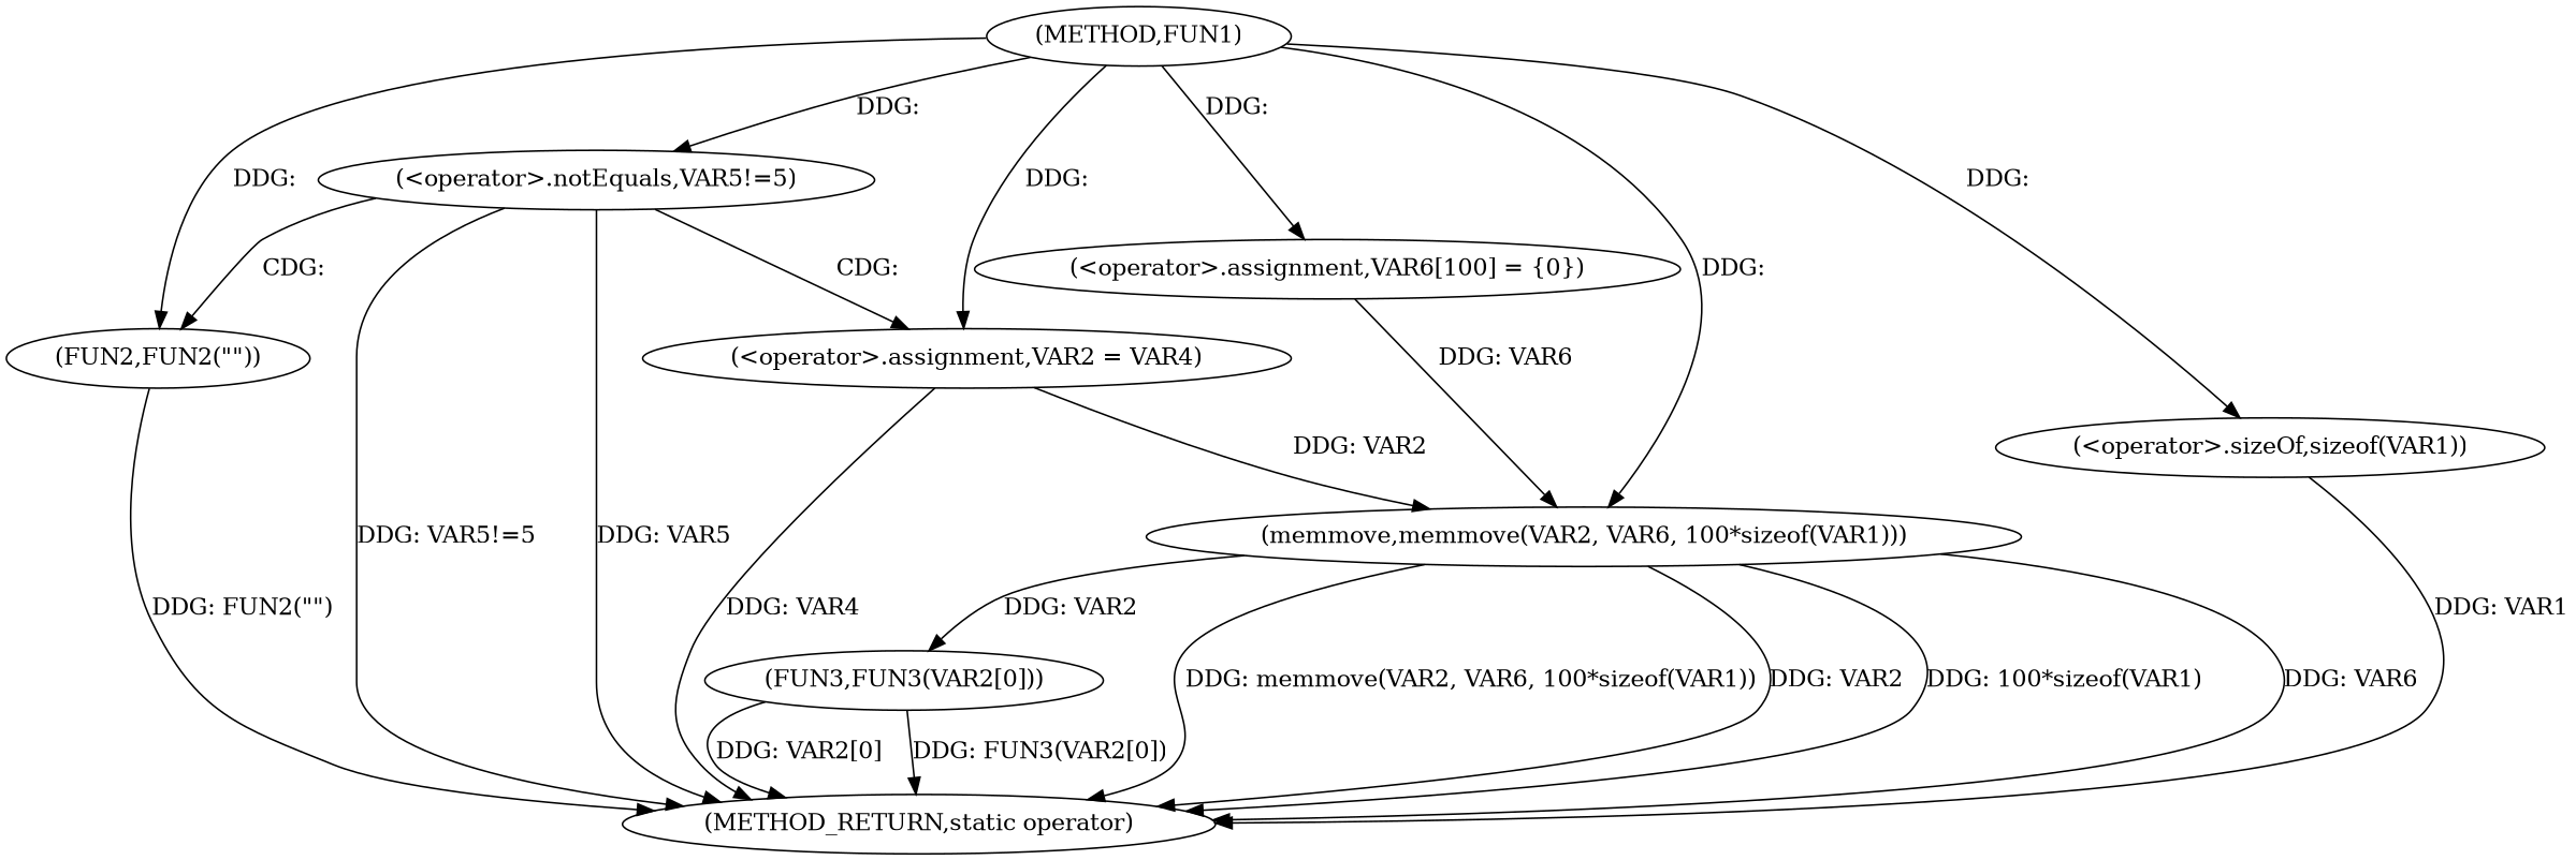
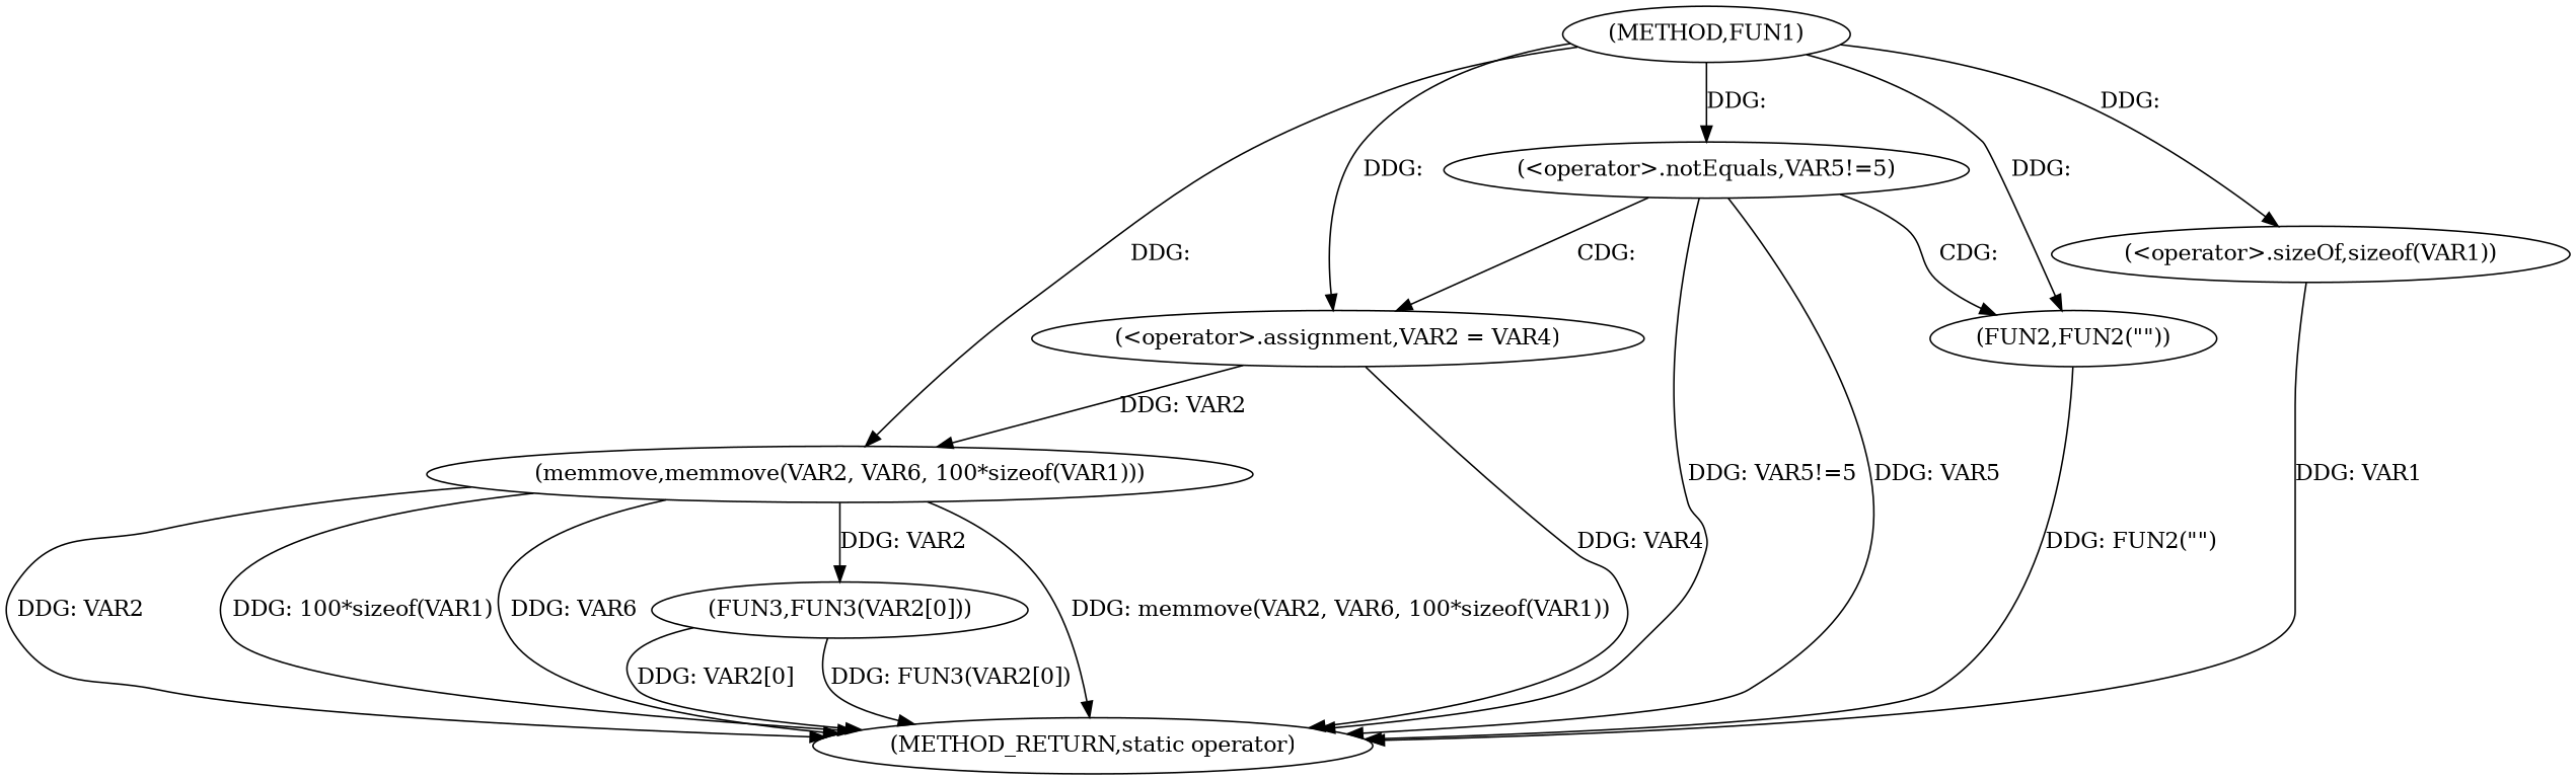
  digraph {
    n1 [label="(METHOD,FUN1)"]
    n2 [label="(<operator>.notEquals,VAR5!=5)"]
    n3 [label="(FUN2,FUN2(\"\"))"]
    n4 [label="(<operator>.assignment,VAR2 = VAR4)"]
-   n5 [label="(<operator>.assignment,VAR6[100] = {0})"]
    n6 [label="(memmove,memmove(VAR2, VAR6, 100*sizeof(VAR1)))"]
    n7 [label="(<operator>.sizeOf,sizeof(VAR1))"]
    n8 [label="(METHOD_RETURN,static operator)"]
    n9 [label="(FUN3,FUN3(VAR2[0]))"]
    n1 -> n2 [label="DDG: "]
    n1 -> n3 [label="DDG: "]
    n1 -> n4 [label="DDG: "]
-   n1 -> n5 [label="DDG: "]
    n1 -> n6 [label="DDG: "]
    n1 -> n7 [label="DDG: "]
    n2 -> n3 [label="CDG: "]
    n2 -> n4 [label="CDG: "]
    n2 -> n8 [label="DDG: VAR5"]
    n2 -> n8 [label="DDG: VAR5!=5"]
    n3 -> n8 [label="DDG: FUN2(\"\")"]
    n4 -> n6 [label="DDG: VAR2"]
    n4 -> n8 [label="DDG: VAR4"]
-   n5 -> n6 [label="DDG: VAR6"]
    n6 -> n8 [label="DDG: VAR6"]
    n6 -> n8 [label="DDG: memmove(VAR2, VAR6, 100*sizeof(VAR1))"]
    n6 -> n8 [label="DDG: VAR2"]
    n6 -> n8 [label="DDG: 100*sizeof(VAR1)"]
    n6 -> n9 [label="DDG: VAR2"]
    n7 -> n8 [label="DDG: VAR1"]
    n9 -> n8 [label="DDG: VAR2[0]"]
    n9 -> n8 [label="DDG: FUN3(VAR2[0])"]
  }
